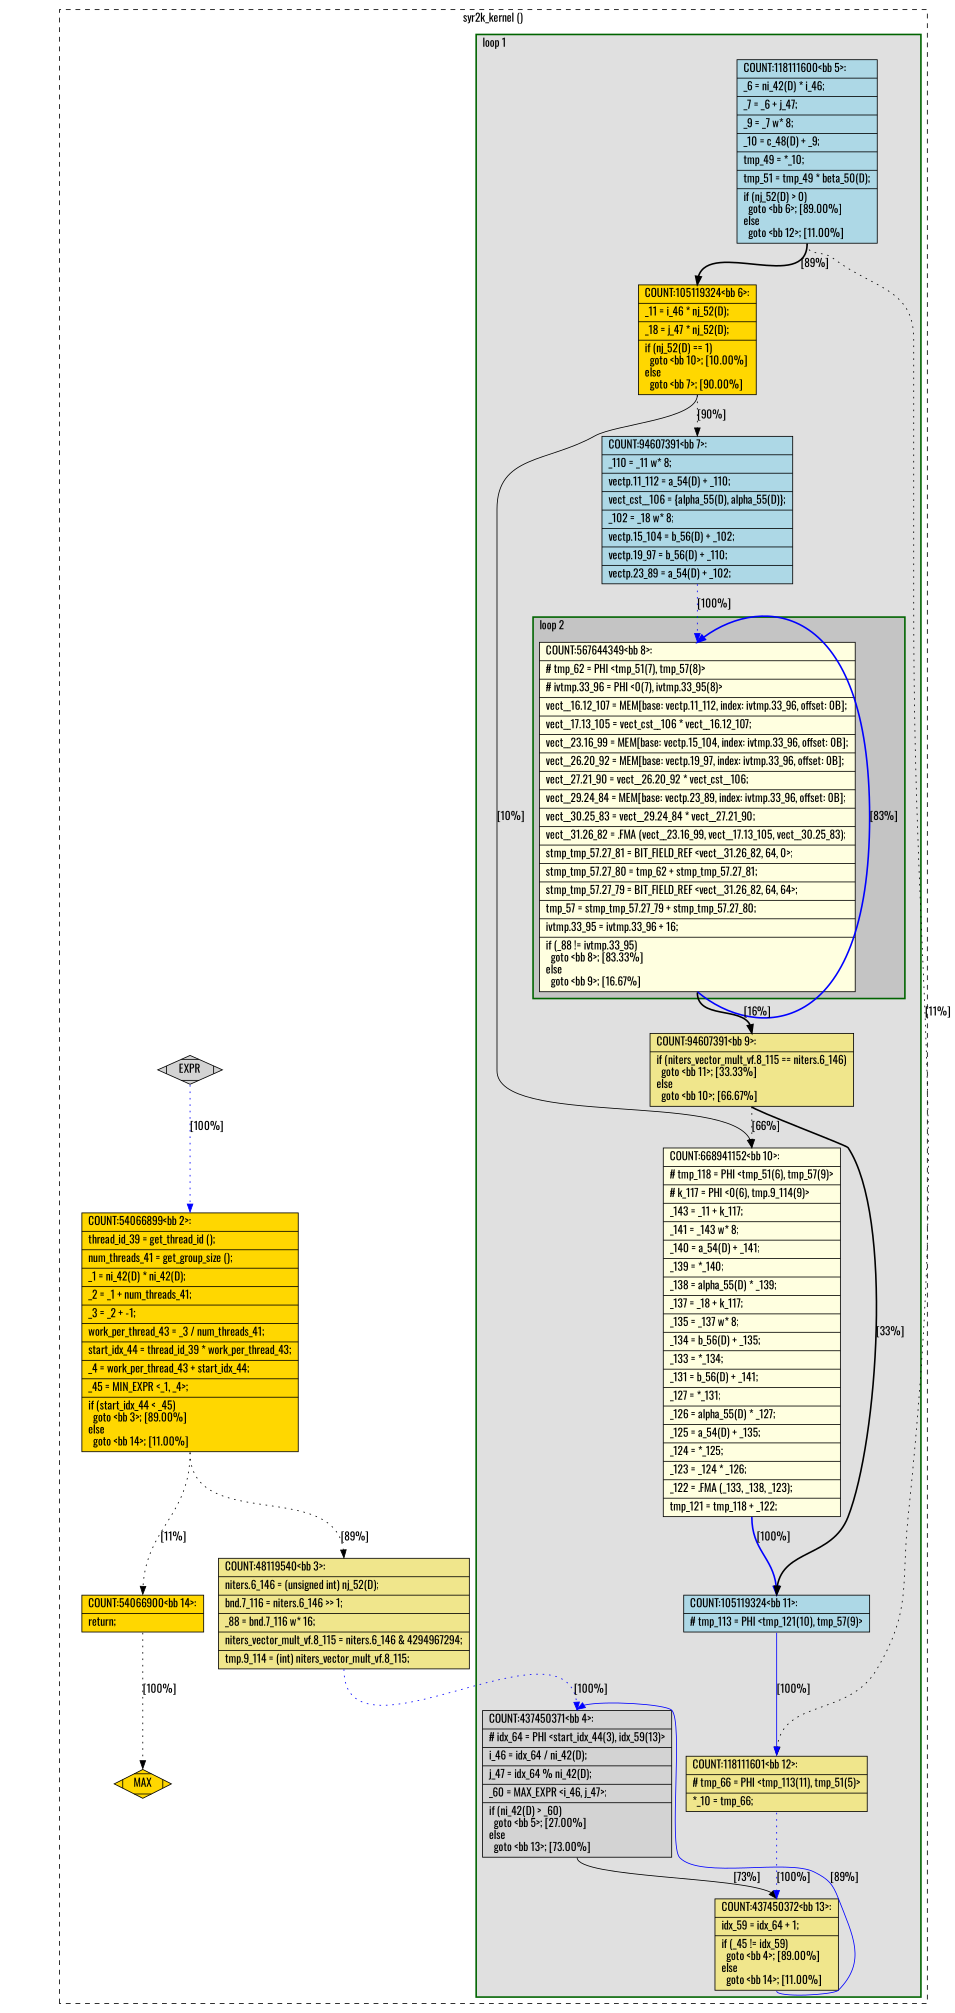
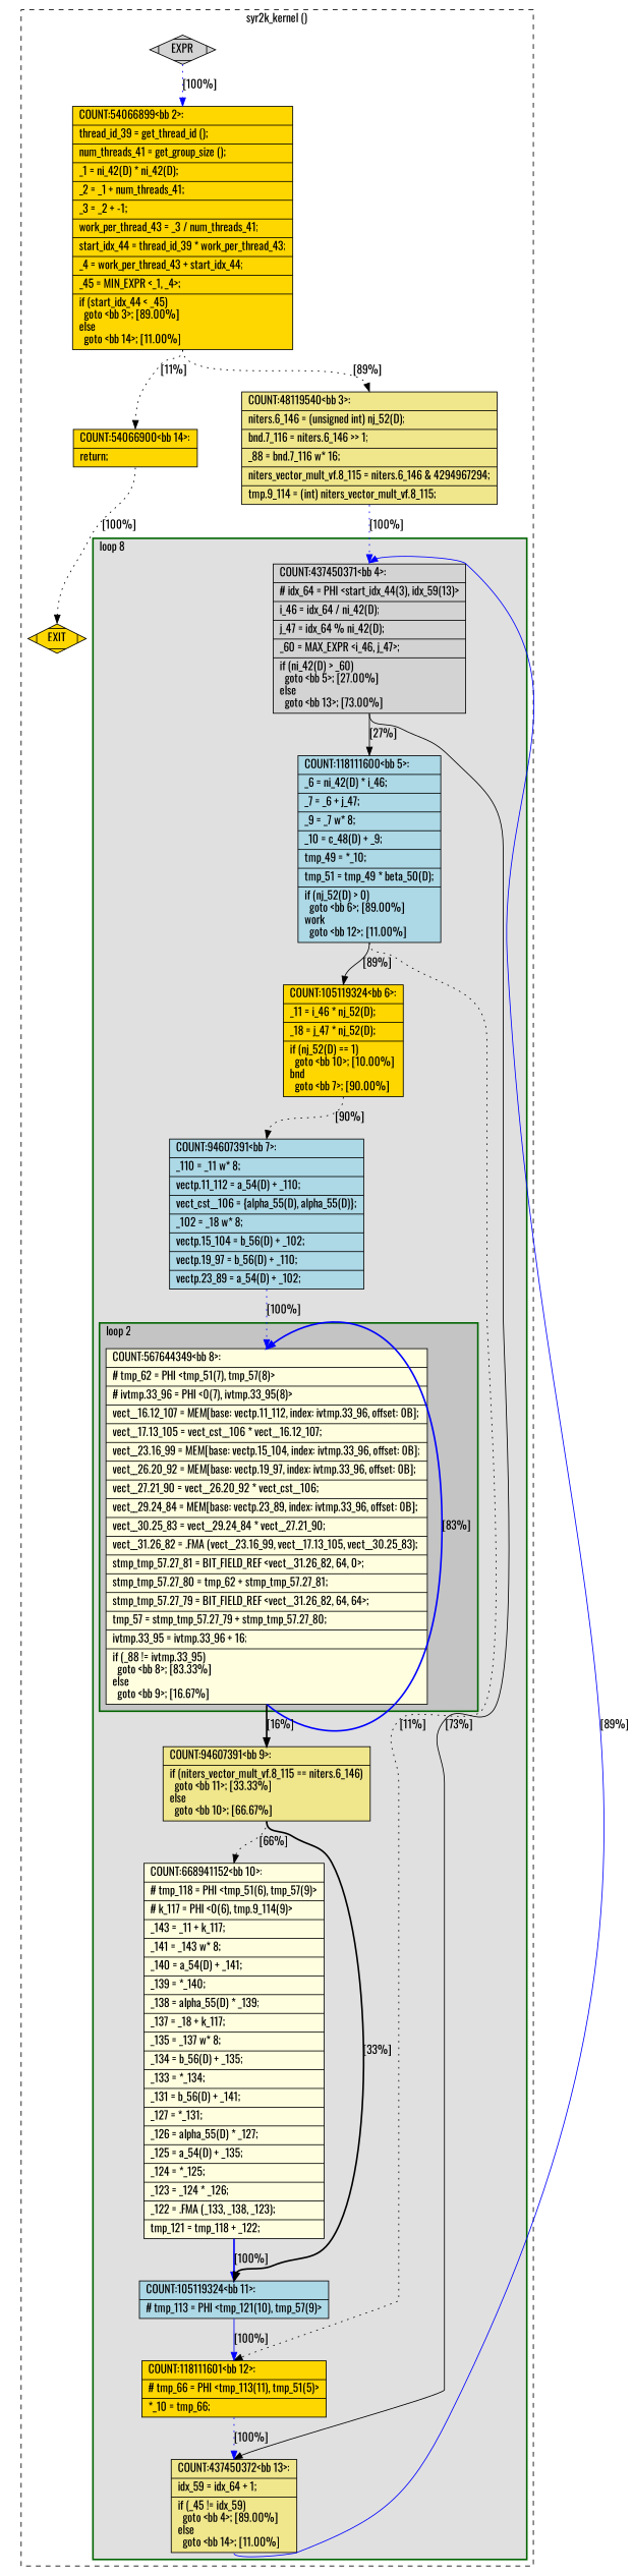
  digraph {
    fontname=Oswald
    node [fillcolor=khaki fontname=Oswald shape=record style=filled]
    edge [color=black constraint=true fontname=Oswald headport=n style=dotted tailport=s weight=10]
    n1 [fillcolor=lightyellow label="{COUNT:567644349\<bb\ 8\>:\l|#\ tmp_62\ =\ PHI\ \<tmp_51(7),\ tmp_57(8)\>\l|#\ ivtmp.33_96\ =\ PHI\ \<0(7),\ ivtmp.33_95(8)\>\l|vect__16.12_107\ =\ MEM[base:\ vectp.11_112,\ index:\ ivtmp.33_96,\ offset:\ 0B];\l|vect__17.13_105\ =\ vect_cst__106\ *\ vect__16.12_107;\l|vect__23.16_99\ =\ MEM[base:\ vectp.15_104,\ index:\ ivtmp.33_96,\ offset:\ 0B];\l|vect__26.20_92\ =\ MEM[base:\ vectp.19_97,\ index:\ ivtmp.33_96,\ offset:\ 0B];\l|vect__27.21_90\ =\ vect__26.20_92\ *\ vect_cst__106;\l|vect__29.24_84\ =\ MEM[base:\ vectp.23_89,\ index:\ ivtmp.33_96,\ offset:\ 0B];\l|vect__30.25_83\ =\ vect__29.24_84\ *\ vect__27.21_90;\l|vect__31.26_82\ =\ .FMA\ (vect__23.16_99,\ vect__17.13_105,\ vect__30.25_83);\l|stmp_tmp_57.27_81\ =\ BIT_FIELD_REF\ \<vect__31.26_82,\ 64,\ 0\>;\l|stmp_tmp_57.27_80\ =\ tmp_62\ +\ stmp_tmp_57.27_81;\l|stmp_tmp_57.27_79\ =\ BIT_FIELD_REF\ \<vect__31.26_82,\ 64,\ 64\>;\l|tmp_57\ =\ stmp_tmp_57.27_79\ +\ stmp_tmp_57.27_80;\l|ivtmp.33_95\ =\ ivtmp.33_96\ +\ 16;\l|if\ (_88\ !=\ ivtmp.33_95)\l\ \ goto\ \<bb\ 8\>;\ [83.33%]\lelse\l\ \ goto\ \<bb\ 9\>;\ [16.67%]\l}"]
    n2 [fillcolor=lightgrey label="{COUNT:437450371\<bb\ 4\>:\l|#\ idx_64\ =\ PHI\ \<start_idx_44(3),\ idx_59(13)\>\l|i_46\ =\ idx_64\ /\ ni_42(D);\l|j_47\ =\ idx_64\ %\ ni_42(D);\l|_60\ =\ MAX_EXPR\ \<i_46,\ j_47\>;\l|if\ (ni_42(D)\ \>\ _60)\l\ \ goto\ \<bb\ 5\>;\ [27.00%]\lelse\l\ \ goto\ \<bb\ 13\>;\ [73.00%]\l}"]
-   n3 [fillcolor=lightblue label="{COUNT:118111600\<bb\ 5\>:\l|_6\ =\ ni_42(D)\ *\ i_46;\l|_7\ =\ _6\ +\ j_47;\l|_9\ =\ _7\ w*\ 8;\l|_10\ =\ c_48(D)\ +\ _9;\l|tmp_49\ =\ *_10;\l|tmp_51\ =\ tmp_49\ *\ beta_50(D);\l|if\ (nj_52(D)\ \>\ 0)\l\ \ goto\ \<bb\ 6\>;\ [89.00%]\lelse\l\ \ goto\ \<bb\ 12\>;\ [11.00%]\l}"]
+   n3 [fillcolor=lightblue label="{COUNT:118111600\<bb\ 5\>:\l|_6\ =\ ni_42(D)\ *\ i_46;\l|_7\ =\ _6\ +\ j_47;\l|_9\ =\ _7\ w*\ 8;\l|_10\ =\ c_48(D)\ +\ _9;\l|tmp_49\ =\ *_10;\l|tmp_51\ =\ tmp_49\ *\ beta_50(D);\l|if\ (nj_52(D)\ \>\ 0)\l\ \ goto\ \<bb\ 6\>;\ [89.00%]\lwork\l\ \ goto\ \<bb\ 12\>;\ [11.00%]\l}"]
    n4 [label="{COUNT:437450372\<bb\ 13\>:\l|idx_59\ =\ idx_64\ +\ 1;\l|if\ (_45\ !=\ idx_59)\l\ \ goto\ \<bb\ 4\>;\ [89.00%]\lelse\l\ \ goto\ \<bb\ 14\>;\ [11.00%]\l}"]
-   n5 [fillcolor=gold label="{COUNT:105119324\<bb\ 6\>:\l|_11\ =\ i_46\ *\ nj_52(D);\l|_18\ =\ j_47\ *\ nj_52(D);\l|if\ (nj_52(D)\ ==\ 1)\l\ \ goto\ \<bb\ 10\>;\ [10.00%]\lelse\l\ \ goto\ \<bb\ 7\>;\ [90.00%]\l}"]
-   n6 [label="{COUNT:118111601\<bb\ 12\>:\l|#\ tmp_66\ =\ PHI\ \<tmp_113(11),\ tmp_51(5)\>\l|*_10\ =\ tmp_66;\l}"]
+   n5 [fillcolor=gold label="{COUNT:105119324\<bb\ 6\>:\l|_11\ =\ i_46\ *\ nj_52(D);\l|_18\ =\ j_47\ *\ nj_52(D);\l|if\ (nj_52(D)\ ==\ 1)\l\ \ goto\ \<bb\ 10\>;\ [10.00%]\lbnd\l\ \ goto\ \<bb\ 7\>;\ [90.00%]\l}"]
+   n6 [fillcolor=gold label="{COUNT:118111601\<bb\ 12\>:\l|#\ tmp_66\ =\ PHI\ \<tmp_113(11),\ tmp_51(5)\>\l|*_10\ =\ tmp_66;\l}"]
    n7 [fillcolor=lightblue label="{COUNT:94607391\<bb\ 7\>:\l|_110\ =\ _11\ w*\ 8;\l|vectp.11_112\ =\ a_54(D)\ +\ _110;\l|vect_cst__106\ =\ \{alpha_55(D),\ alpha_55(D)\};\l|_102\ =\ _18\ w*\ 8;\l|vectp.15_104\ =\ b_56(D)\ +\ _102;\l|vectp.19_97\ =\ b_56(D)\ +\ _110;\l|vectp.23_89\ =\ a_54(D)\ +\ _102;\l}"]
    n8 [fillcolor=lightyellow label="{COUNT:668941152\<bb\ 10\>:\l|#\ tmp_118\ =\ PHI\ \<tmp_51(6),\ tmp_57(9)\>\l|#\ k_117\ =\ PHI\ \<0(6),\ tmp.9_114(9)\>\l|_143\ =\ _11\ +\ k_117;\l|_141\ =\ _143\ w*\ 8;\l|_140\ =\ a_54(D)\ +\ _141;\l|_139\ =\ *_140;\l|_138\ =\ alpha_55(D)\ *\ _139;\l|_137\ =\ _18\ +\ k_117;\l|_135\ =\ _137\ w*\ 8;\l|_134\ =\ b_56(D)\ +\ _135;\l|_133\ =\ *_134;\l|_131\ =\ b_56(D)\ +\ _141;\l|_127\ =\ *_131;\l|_126\ =\ alpha_55(D)\ *\ _127;\l|_125\ =\ a_54(D)\ +\ _135;\l|_124\ =\ *_125;\l|_123\ =\ _124\ *\ _126;\l|_122\ =\ .FMA\ (_133,\ _138,\ _123);\l|tmp_121\ =\ tmp_118\ +\ _122;\l}"]
    n9 [fillcolor=lightblue label="{COUNT:105119324\<bb\ 11\>:\l|#\ tmp_113\ =\ PHI\ \<tmp_121(10),\ tmp_57(9)\>\l}"]
    n10 [label="{COUNT:94607391\<bb\ 9\>:\l|if\ (niters_vector_mult_vf.8_115\ ==\ niters.6_146)\l\ \ goto\ \<bb\ 11\>;\ [33.33%]\lelse\l\ \ goto\ \<bb\ 10\>;\ [66.67%]\l}"]
    n11 [fillcolor=gold label="{COUNT:54066900\<bb\ 14\>:\l|return;\l}"]
    n12 [fillcolor=lightgrey label=EXPR shape=Mdiamond]
-   n13 [fillcolor=gold label=MAX shape=Mdiamond]
+   n13 [fillcolor=gold label=EXIT shape=Mdiamond]
    n14 [fillcolor=gold label="{COUNT:54066899\<bb\ 2\>:\l|thread_id_39\ =\ get_thread_id\ ();\l|num_threads_41\ =\ get_group_size\ ();\l|_1\ =\ ni_42(D)\ *\ ni_42(D);\l|_2\ =\ _1\ +\ num_threads_41;\l|_3\ =\ _2\ +\ -1;\l|work_per_thread_43\ =\ _3\ /\ num_threads_41;\l|start_idx_44\ =\ thread_id_39\ *\ work_per_thread_43;\l|_4\ =\ work_per_thread_43\ +\ start_idx_44;\l|_45\ =\ MIN_EXPR\ \<_1,\ _4\>;\l|if\ (start_idx_44\ \<\ _45)\l\ \ goto\ \<bb\ 3\>;\ [89.00%]\lelse\l\ \ goto\ \<bb\ 14\>;\ [11.00%]\l}"]
    n15 [label="{COUNT:48119540\<bb\ 3\>:\l|niters.6_146\ =\ (unsigned\ int)\ nj_52(D);\l|bnd.7_116\ =\ niters.6_146\ \>\>\ 1;\l|_88\ =\ bnd.7_116\ w*\ 16;\l|niters_vector_mult_vf.8_115\ =\ niters.6_146\ &\ 4294967294;\l|tmp.9_114\ =\ (int)\ niters_vector_mult_vf.8_115;\l}"]
    subgraph cluster_1 {
      color=black
      label="syr2k_kernel ()"
      style=dashed
      n11
      n12
      n13
      n14
      n15
      subgraph cluster_2 {
        color=darkgreen
        fillcolor=grey88
-       label="loop 1"
+       label="loop 8"
        labeljust=l
        penwidth=2
        style=filled
        n2
        n3
        n4
        n5
        n6
        n7
        n8
        n9
        n10
        subgraph cluster_3 {
          color=darkgreen
          fillcolor=grey77
          label="loop 2"
          labeljust=l
          penwidth=2
          style=filled
          n1
        }
      }
    }
    n1 -> n1 [color=blue constraint=false label="[83%]" style=bold]
    n1 -> n10 [label="[16%]" style=bold]
+   n2 -> n3 [label="[27%]" style=solid]
    n2 -> n4 [label="[73%]" style=solid]
-   n3 -> n5 [label="[89%]" style=bold]
+   n3 -> n5 [label="[89%]" style=solid]
    n3 -> n6 [label="[11%]"]
    n4 -> n2 [color=blue constraint=false label="[89%]" style=solid]
    n5 -> n7 [label="[90%]"]
-   n5 -> n8 [label="[10%]" style=solid]
    n6 -> n4 [color=blue label="[100%]" weight=100]
    n7 -> n1 [color=blue label="[100%]" weight=100]
    n8 -> n9 [color=blue label="[100%]" style=bold weight=100]
    n9 -> n6 [color=blue label="[100%]" style=solid weight=100]
    n10 -> n8 [label="[66%]"]
    n10 -> n9 [label="[33%]" style=bold]
    n11 -> n13 [label="[100%]"]
    n12 -> n13 [style=invis color="" weight=""]
    n12 -> n14 [color=blue label="[100%]" weight=100]
    n14 -> n11 [label="[11%]"]
    n14 -> n15 [label="[89%]"]
    n15 -> n2 [color=blue label="[100%]" weight=100]
  }
